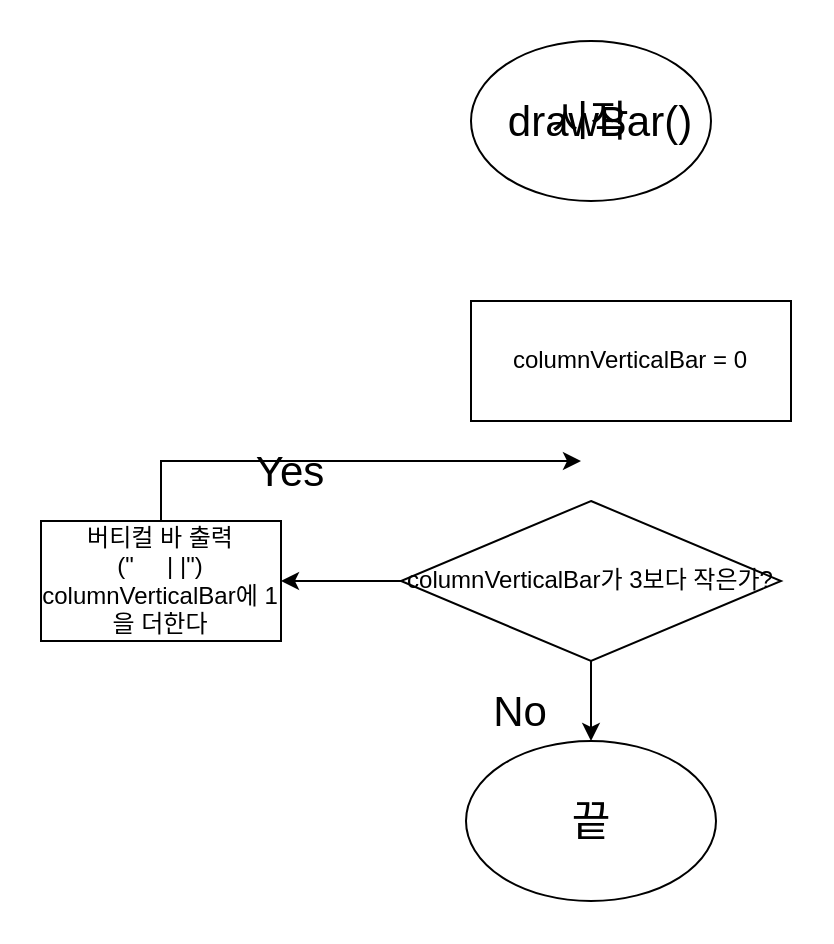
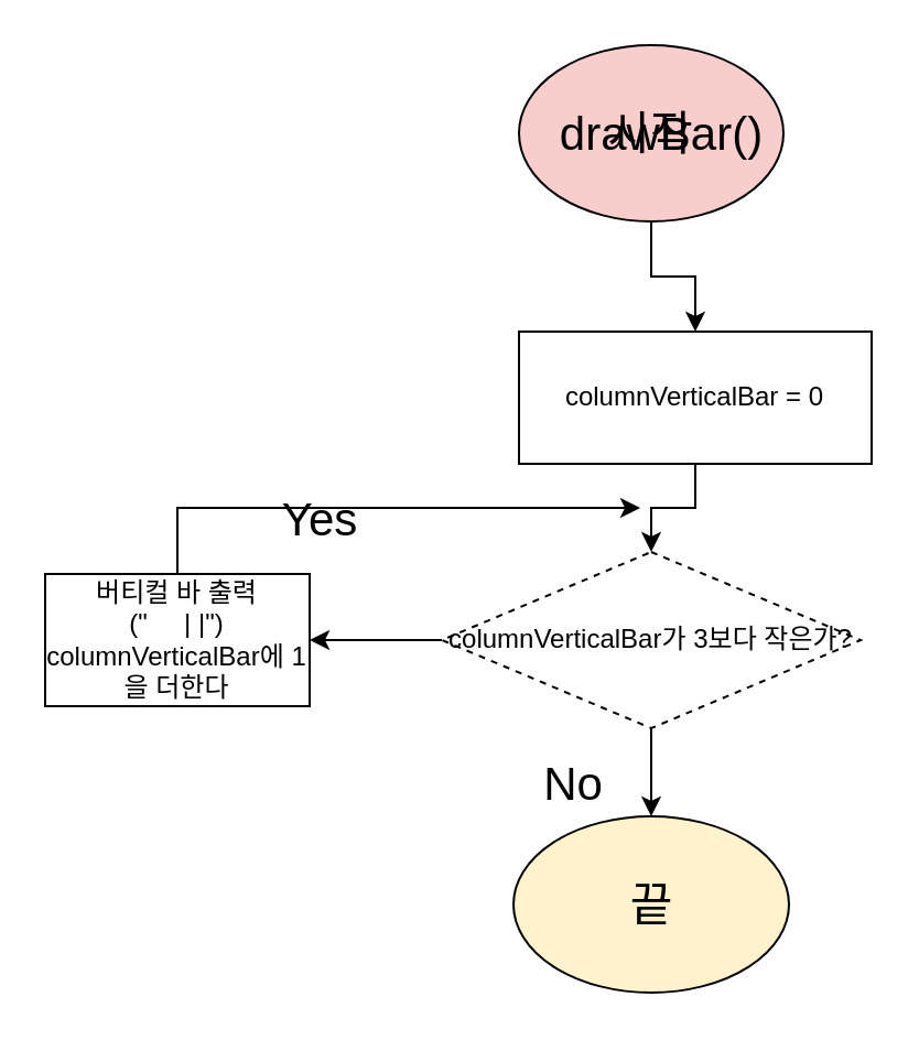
  <mxCell id="0" />
  <mxCell id="1" parent="0" />
- <mxCell id="3" value="&lt;span style=&quot;font-size: 21px;&quot;&gt;시작&lt;/span&gt;" style="ellipse;whiteSpace=wrap;html=1;" vertex="1" parent="1"><mxGeometry x="235" y="20" width="120" height="80" as="geometry" /></mxCell>
+ <mxCell id="2" value="" style="edgeStyle=orthogonalEdgeStyle;rounded=0;orthogonalLoop=1;jettySize=auto;html=1;fontSize=21;" edge="1" parent="1" source="3" target="5"><mxGeometry relative="1" as="geometry" /></mxCell>
+ <mxCell id="3" value="&lt;span style=&quot;font-size: 21px;&quot;&gt;시작&lt;/span&gt;" style="ellipse;whiteSpace=wrap;html=1;fillColor=#f8cecc;" vertex="1" parent="1"><mxGeometry x="235" y="20" width="120" height="80" as="geometry" /></mxCell>
+ <mxCell id="4" value="" style="edgeStyle=orthogonalEdgeStyle;rounded=0;orthogonalLoop=1;jettySize=auto;html=1;fontSize=21;" edge="1" parent="1" source="5" target="9"><mxGeometry relative="1" as="geometry" /></mxCell>
  <mxCell id="5" value="columnVerticalBar = 0" style="rounded=0;whiteSpace=wrap;html=1;fontSize=12;" vertex="1" parent="1"><mxGeometry x="235" y="150" width="160" height="60" as="geometry" /></mxCell>
  <mxCell id="6" value="버티컬 바 출력 &lt;br&gt;(&quot; &amp;nbsp; &amp;nbsp; | |&quot;)&lt;br&gt;columnVerticalBar에 1을 더한다" style="rounded=0;whiteSpace=wrap;html=1;fontSize=12;" vertex="1" parent="1"><mxGeometry x="20" y="260" width="120" height="60" as="geometry" /></mxCell>
  <mxCell id="7" value="" style="edgeStyle=orthogonalEdgeStyle;rounded=0;orthogonalLoop=1;jettySize=auto;html=1;fontSize=21;" edge="1" parent="1" source="9" target="6"><mxGeometry relative="1" as="geometry" /></mxCell>
  <mxCell id="8" value="" style="edgeStyle=orthogonalEdgeStyle;rounded=0;orthogonalLoop=1;jettySize=auto;html=1;fontSize=21;" edge="1" parent="1" source="9"><mxGeometry relative="1" as="geometry"><mxPoint x="295" y="370" as="targetPoint" /></mxGeometry></mxCell>
- <mxCell id="9" value="columnVerticalBar가 3보다 작은가?" style="rhombus;whiteSpace=wrap;html=1;fontSize=12;" vertex="1" parent="1"><mxGeometry x="200" y="250" width="190" height="80" as="geometry" /></mxCell>
+ <mxCell id="9" value="columnVerticalBar가 3보다 작은가?" style="rhombus;whiteSpace=wrap;html=1;fontSize=12;dashed=1;" vertex="1" parent="1"><mxGeometry x="200" y="250" width="190" height="80" as="geometry" /></mxCell>
  <mxCell id="10" value="Yes" style="text;strokeColor=none;align=center;fillColor=none;html=1;verticalAlign=middle;whiteSpace=wrap;rounded=0;fontSize=21;" vertex="1" parent="1"><mxGeometry x="115" y="220" width="60" height="30" as="geometry" /></mxCell>
  <mxCell id="11" value="" style="endArrow=none;html=1;rounded=0;fontSize=21;" edge="1" parent="1"><mxGeometry width="50" height="50" relative="1" as="geometry"><mxPoint x="80" y="260" as="sourcePoint" /><mxPoint x="130" y="230" as="targetPoint" /><Array as="points"><mxPoint x="80" y="230" /><mxPoint x="100" y="230" /></Array></mxGeometry></mxCell>
  <mxCell id="12" value="" style="endArrow=classic;html=1;rounded=0;fontSize=21;" edge="1" parent="1"><mxGeometry width="50" height="50" relative="1" as="geometry"><mxPoint x="130" y="230" as="sourcePoint" /><mxPoint x="290" y="230" as="targetPoint" /></mxGeometry></mxCell>
  <mxCell id="13" value="No" style="text;strokeColor=none;align=center;fillColor=none;html=1;verticalAlign=middle;whiteSpace=wrap;rounded=0;fontSize=21;" vertex="1" parent="1"><mxGeometry x="230" y="340" width="60" height="30" as="geometry" /></mxCell>
- <mxCell id="14" value="&lt;span style=&quot;font-size: 21px;&quot;&gt;끝&lt;/span&gt;" style="ellipse;whiteSpace=wrap;html=1;" vertex="1" parent="1"><mxGeometry x="232.5" y="370" width="125" height="80" as="geometry" /></mxCell>
+ <mxCell id="14" value="&lt;span style=&quot;font-size: 21px;&quot;&gt;끝&lt;/span&gt;" style="ellipse;whiteSpace=wrap;html=1;fillColor=#fff2cc;" vertex="1" parent="1"><mxGeometry x="232.5" y="370" width="125" height="80" as="geometry" /></mxCell>
  <mxCell id="15" value="drawBar()" style="text;strokeColor=none;align=center;fillColor=none;html=1;verticalAlign=middle;whiteSpace=wrap;rounded=0;fontSize=21;" vertex="1" parent="1"><mxGeometry x="270" y="45" width="60" height="30" as="geometry" /></mxCell>
